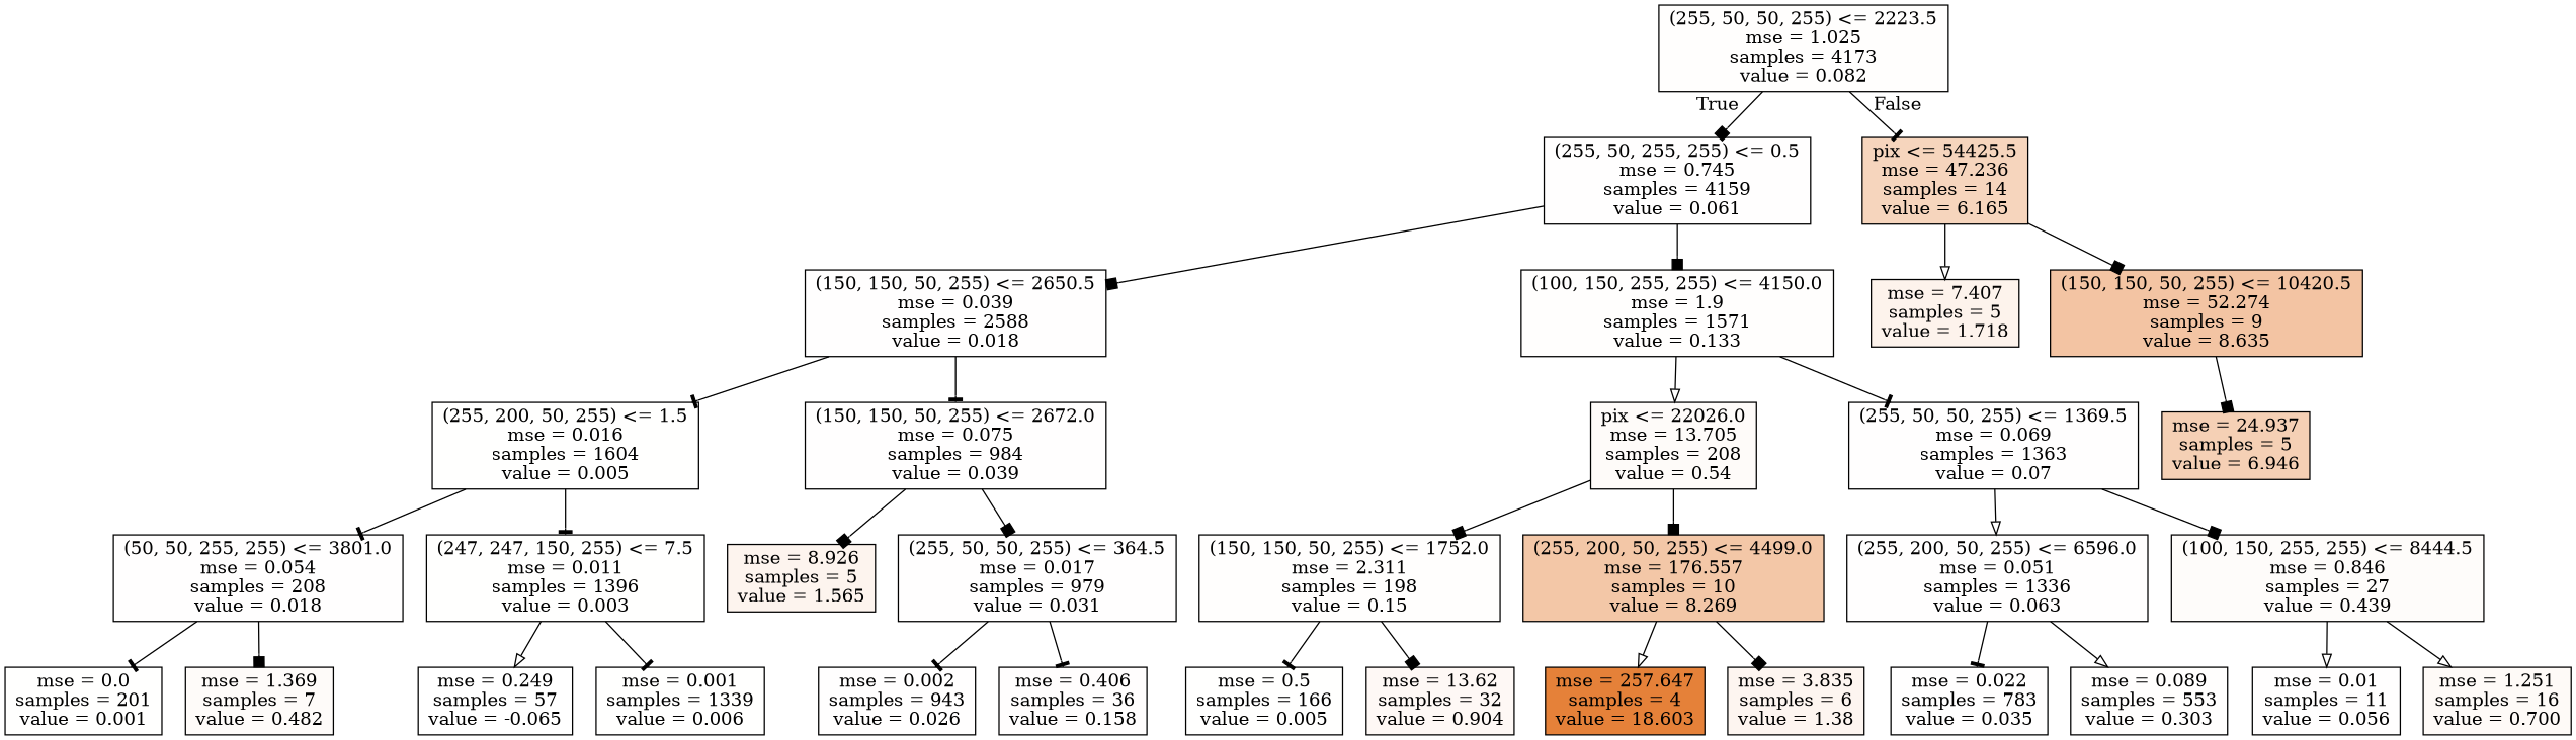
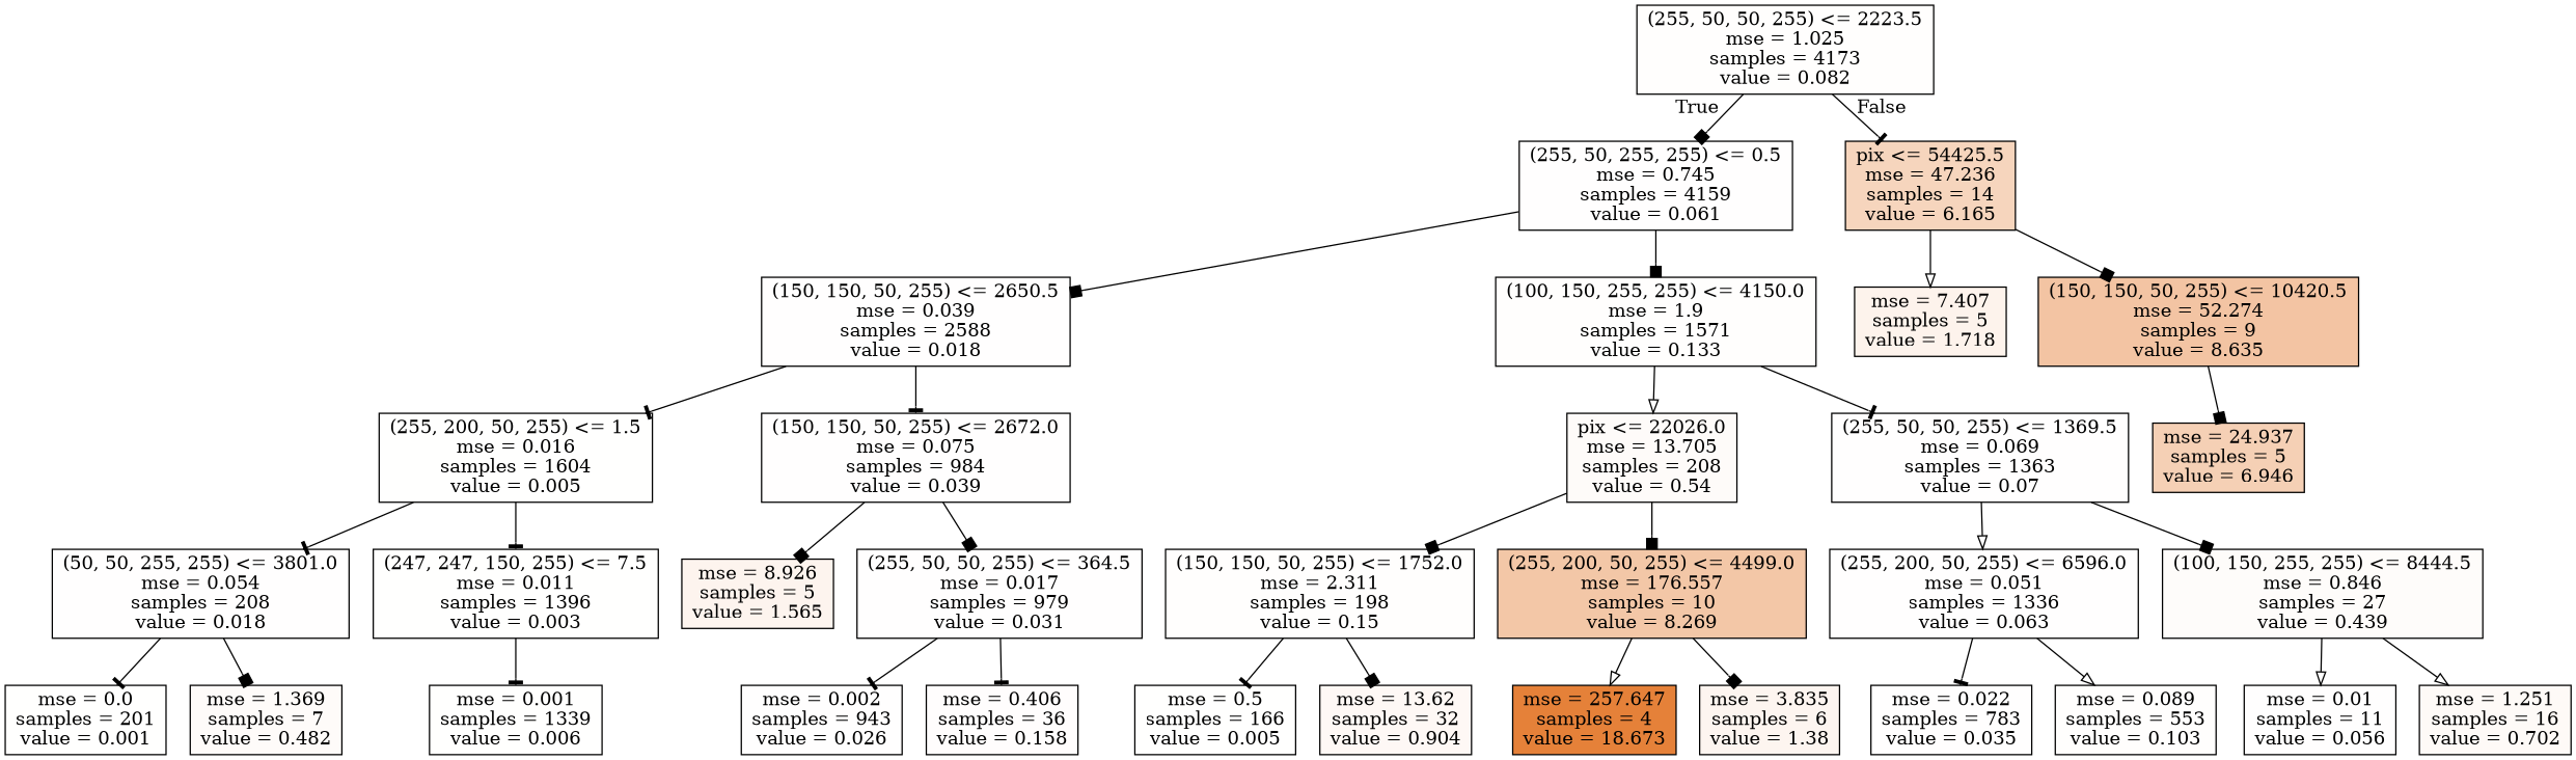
  digraph {
    node [color=black fillcolor="#fffefe" shape=box style=filled]
    edge [arrowhead=box]
    n1 [fillcolor="#fffefd" label="(255, 50, 50, 255) <= 2223.5\nmse = 1.025\nsamples = 4173\nvalue = 0.082"]
    n2 [label="(255, 50, 255, 255) <= 0.5\nmse = 0.745\nsamples = 4159\nvalue = 0.061"]
    n3 [fillcolor="#f6d5bd" label="pix <= 54425.5\nmse = 47.236\nsamples = 14\nvalue = 6.165"]
    n4 [label="(150, 150, 50, 255) <= 2650.5\nmse = 0.039\nsamples = 2588\nvalue = 0.018"]
    n5 [fillcolor="#fffefd" label="(100, 150, 255, 255) <= 4150.0\nmse = 1.9\nsamples = 1571\nvalue = 0.133"]
    n6 [fillcolor="#fdf3ec" label="mse = 7.407\nsamples = 5\nvalue = 1.718"]
    n7 [fillcolor="#f3c4a3" label="(150, 150, 50, 255) <= 10420.5\nmse = 52.274\nsamples = 9\nvalue = 8.635"]
    n8 [fillcolor="#fffffe" label="(255, 200, 50, 255) <= 1.5\nmse = 0.016\nsamples = 1604\nvalue = 0.005"]
    n9 [label="(150, 150, 50, 255) <= 2672.0\nmse = 0.075\nsamples = 984\nvalue = 0.039"]
    n10 [fillcolor="#fefbf9" label="pix <= 22026.0\nmse = 13.705\nsamples = 208\nvalue = 0.54"]
    n11 [label="(255, 50, 50, 255) <= 1369.5\nmse = 0.069\nsamples = 1363\nvalue = 0.07"]
    n12 [label="(50, 50, 255, 255) <= 3801.0\nmse = 0.054\nsamples = 208\nvalue = 0.018"]
    n13 [fillcolor="#fffffe" label="(247, 247, 150, 255) <= 7.5\nmse = 0.011\nsamples = 1396\nvalue = 0.003"]
    n14 [fillcolor="#fdf4ee" label="mse = 8.926\nsamples = 5\nvalue = 1.565"]
    n15 [label="(255, 50, 50, 255) <= 364.5\nmse = 0.017\nsamples = 979\nvalue = 0.031"]
    n16 [fillcolor="#fffffe" label="mse = 0.0\nsamples = 201\nvalue = 0.001"]
    n17 [fillcolor="#fefbf9" label="mse = 1.369\nsamples = 7\nvalue = 0.482"]
-   n18 [fillcolor="#ffffff" label="mse = 0.249\nsamples = 57\nvalue = -0.065"]
    n19 [fillcolor="#fffffe" label="mse = 0.001\nsamples = 1339\nvalue = 0.006"]
    n20 [label="mse = 0.002\nsamples = 943\nvalue = 0.026"]
    n21 [fillcolor="#fffdfd" label="mse = 0.406\nsamples = 36\nvalue = 0.158"]
    n22 [fillcolor="#fffefd" label="(150, 150, 50, 255) <= 1752.0\nmse = 2.311\nsamples = 198\nvalue = 0.15"]
    n23 [fillcolor="#f3c7a7" label="(255, 200, 50, 255) <= 4499.0\nmse = 176.557\nsamples = 10\nvalue = 8.269"]
    n24 [label="(255, 200, 50, 255) <= 6596.0\nmse = 0.051\nsamples = 1336\nvalue = 0.063"]
    n25 [fillcolor="#fefcfa" label="(100, 150, 255, 255) <= 8444.5\nmse = 0.846\nsamples = 27\nvalue = 0.439"]
    n26 [fillcolor="#fffffe" label="mse = 0.5\nsamples = 166\nvalue = 0.005"]
    n27 [fillcolor="#fef8f5" label="mse = 13.62\nsamples = 32\nvalue = 0.904"]
-   n28 [fillcolor="#e58139" label="mse = 257.647\nsamples = 4\nvalue = 18.603"]
+   n28 [fillcolor="#e58139" label="mse = 257.647\nsamples = 4\nvalue = 18.673"]
    n29 [fillcolor="#fdf5f0" label="mse = 3.835\nsamples = 6\nvalue = 1.38"]
    n30 [label="mse = 0.022\nsamples = 783\nvalue = 0.035"]
-   n31 [fillcolor="#fffefd" label="mse = 0.089\nsamples = 553\nvalue = 0.303"]
+   n31 [fillcolor="#fffefd" label="mse = 0.089\nsamples = 553\nvalue = 0.103"]
    n32 [label="mse = 0.01\nsamples = 11\nvalue = 0.056"]
-   n33 [fillcolor="#fefaf7" label="mse = 1.251\nsamples = 16\nvalue = 0.700"]
+   n33 [fillcolor="#fefaf7" label="mse = 1.251\nsamples = 16\nvalue = 0.702"]
    n34 [fillcolor="#f5d0b5" label="mse = 24.937\nsamples = 5\nvalue = 6.946"]
    n1 -> n2 [headlabel=True labelangle=45 labeldistance=2.5]
    n1 -> n3 [arrowhead=tee headlabel=False labelangle=-45 labeldistance=2.5]
    n2 -> n4
    n2 -> n5
    n3 -> n6 [arrowhead=onormal]
    n3 -> n7
    n4 -> n8 [arrowhead=tee]
    n4 -> n9 [arrowhead=tee]
    n5 -> n10 [arrowhead=onormal]
    n5 -> n11 [arrowhead=tee]
    n7 -> n34
    n8 -> n12 [arrowhead=tee]
    n8 -> n13 [arrowhead=tee]
    n9 -> n14
    n9 -> n15
    n10 -> n22
    n10 -> n23
    n11 -> n24 [arrowhead=onormal]
    n11 -> n25
    n12 -> n16 [arrowhead=tee]
    n12 -> n17
-   n13 -> n18 [arrowhead=onormal]
    n13 -> n19 [arrowhead=tee]
    n15 -> n20 [arrowhead=tee]
    n15 -> n21 [arrowhead=tee]
    n22 -> n26 [arrowhead=tee]
    n22 -> n27
    n23 -> n28 [arrowhead=onormal]
    n23 -> n29
    n24 -> n30 [arrowhead=tee]
    n24 -> n31 [arrowhead=onormal]
    n25 -> n32 [arrowhead=onormal]
    n25 -> n33 [arrowhead=onormal]
  }
